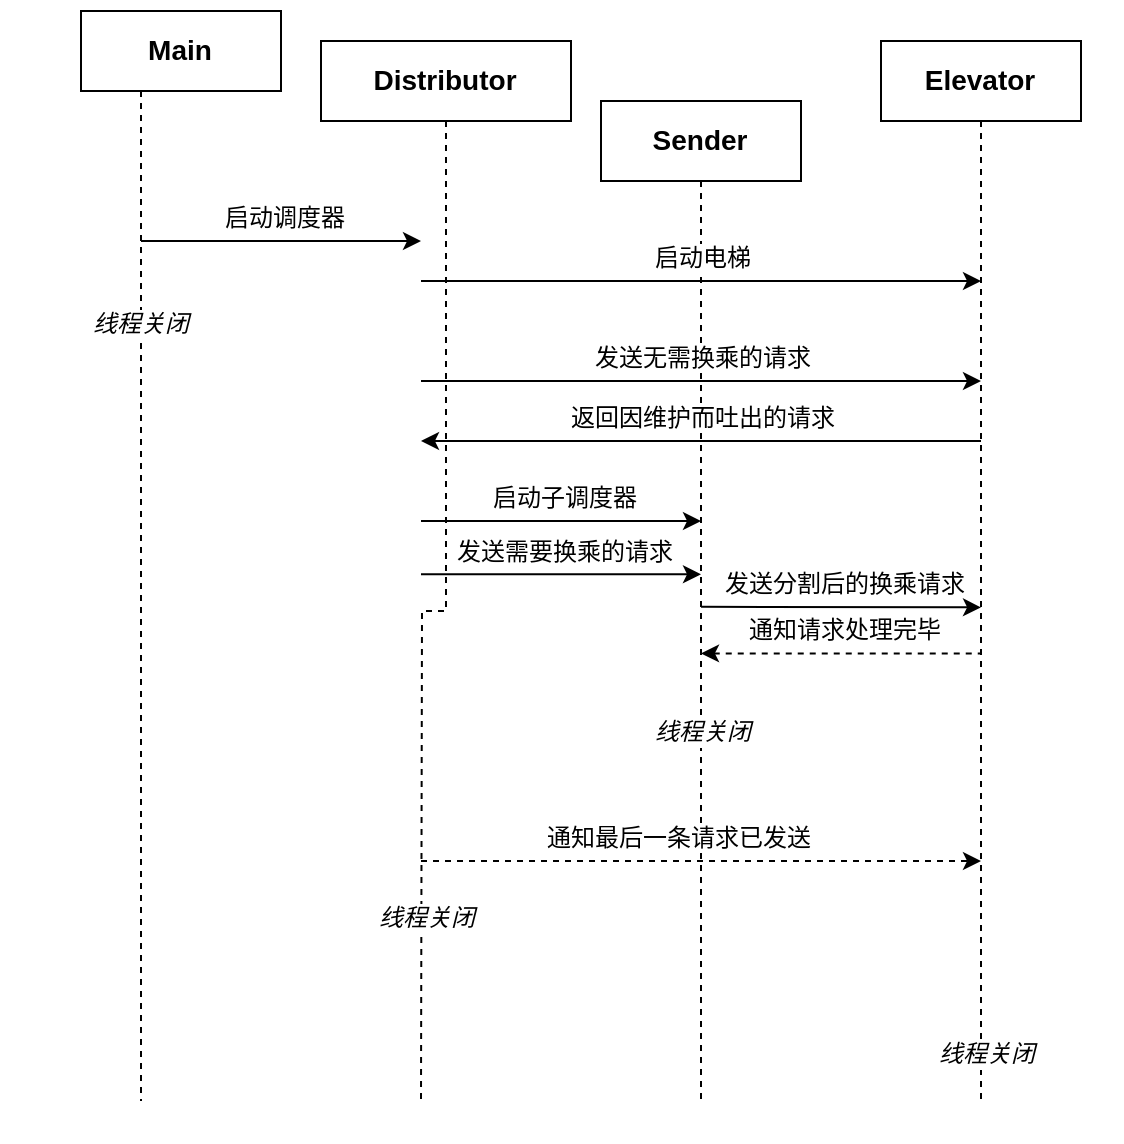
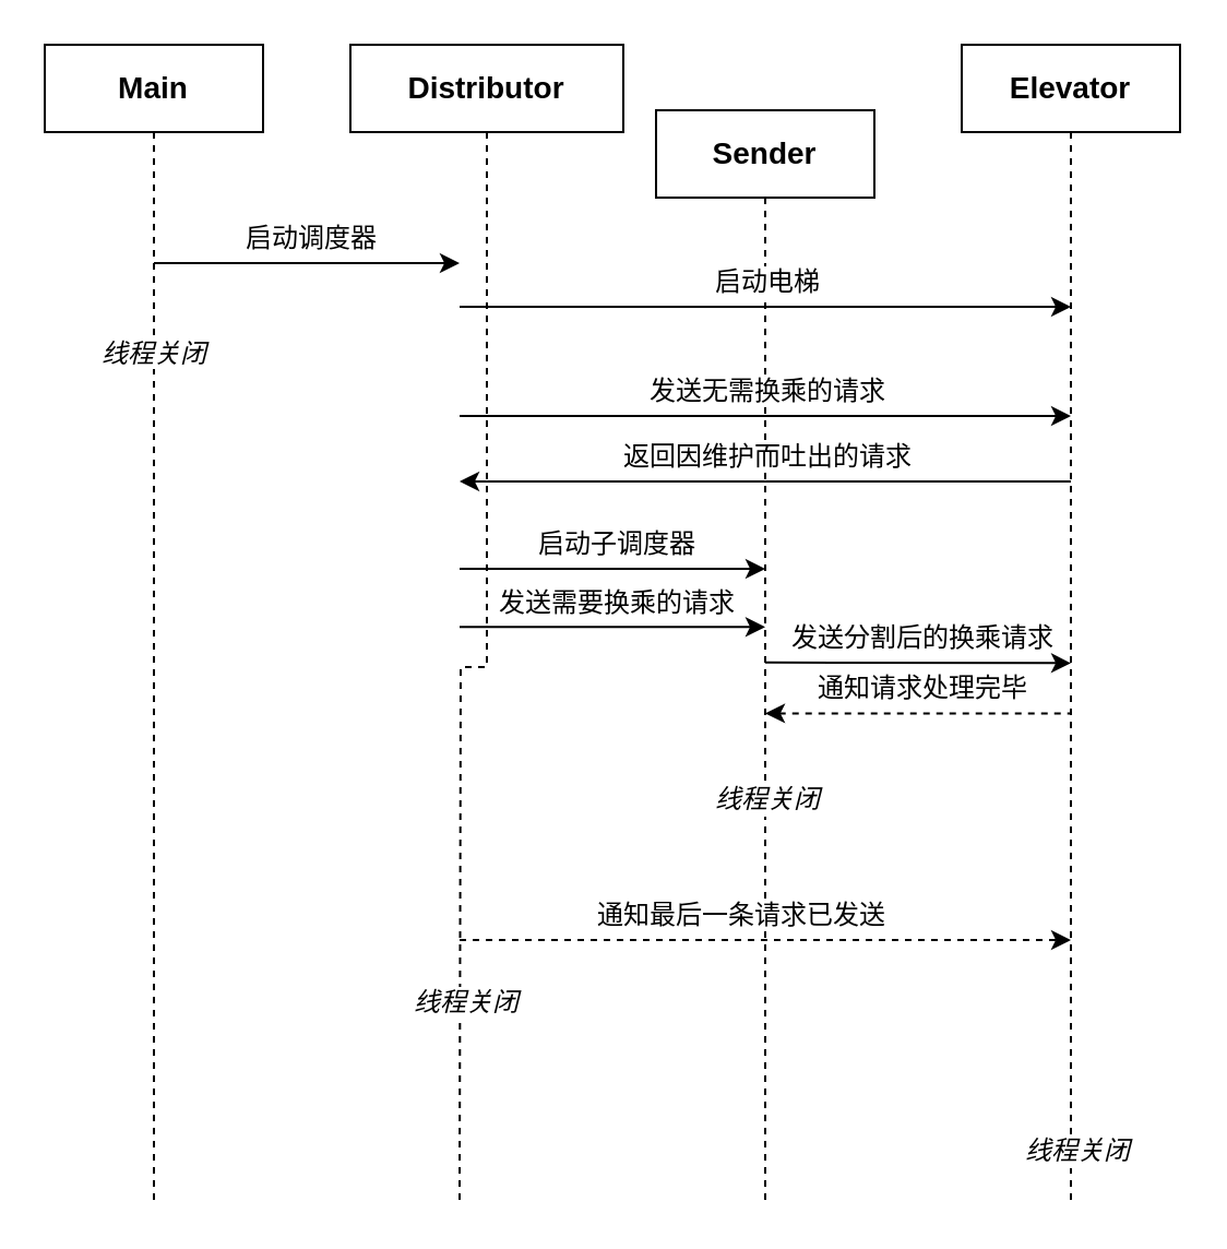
  <mxCell id="0" />
  <mxCell id="1" parent="0" />
  <mxCell id="2" style="edgeStyle=orthogonalEdgeStyle;rounded=0;orthogonalLoop=1;jettySize=auto;html=1;fontSize=21;dashed=1;endArrow=none;endFill=0;" edge="1" parent="1" source="3"><mxGeometry relative="1" as="geometry"><mxPoint x="70" y="550" as="targetPoint" /><Array as="points"><mxPoint x="70" y="180" /></Array></mxGeometry></mxCell>
- <mxCell id="3" value="Main" style="rounded=0;whiteSpace=wrap;html=1;fontStyle=1;fontSize=14;" vertex="1" parent="1"><mxGeometry x="40" y="5" width="100" height="40" as="geometry" /></mxCell>
+ <mxCell id="3" value="Main" style="rounded=0;whiteSpace=wrap;html=1;fontStyle=1;fontSize=14;" vertex="1" parent="1"><mxGeometry x="20" y="20" width="100" height="40" as="geometry" /></mxCell>
  <mxCell id="4" style="edgeStyle=orthogonalEdgeStyle;rounded=0;orthogonalLoop=1;jettySize=auto;html=1;fontSize=21;dashed=1;endArrow=none;endFill=0;" edge="1" parent="1" source="6"><mxGeometry relative="1" as="geometry"><mxPoint x="210" y="550" as="targetPoint" /></mxGeometry></mxCell>
  <mxCell id="5" value="线程关闭" style="edgeLabel;html=1;align=center;verticalAlign=middle;resizable=0;points=[];fontSize=12;fontStyle=2" vertex="1" connectable="0" parent="4"><mxGeometry x="0.635" y="2" relative="1" as="geometry"><mxPoint as="offset" /></mxGeometry></mxCell>
  <mxCell id="6" value="Distributor" style="rounded=0;whiteSpace=wrap;html=1;fontStyle=1;fontSize=14;" vertex="1" parent="1"><mxGeometry x="160" y="20" width="125" height="40" as="geometry" /></mxCell>
  <mxCell id="7" style="edgeStyle=orthogonalEdgeStyle;rounded=0;orthogonalLoop=1;jettySize=auto;html=1;fontSize=21;dashed=1;endArrow=none;endFill=0;" edge="1" parent="1" source="9"><mxGeometry relative="1" as="geometry"><mxPoint x="350" y="550" as="targetPoint" /></mxGeometry></mxCell>
  <mxCell id="8" value="线程关闭" style="edgeLabel;html=1;align=center;verticalAlign=middle;resizable=0;points=[];fontSize=12;fontStyle=2" vertex="1" connectable="0" parent="7"><mxGeometry x="0.611" relative="1" as="geometry"><mxPoint y="-95" as="offset" /></mxGeometry></mxCell>
  <mxCell id="9" value="Sender" style="rounded=0;whiteSpace=wrap;html=1;fontStyle=1;fontSize=14;" vertex="1" parent="1"><mxGeometry x="300" y="50" width="100" height="40" as="geometry" /></mxCell>
  <mxCell id="10" style="edgeStyle=orthogonalEdgeStyle;rounded=0;orthogonalLoop=1;jettySize=auto;html=1;fontSize=21;dashed=1;endArrow=none;endFill=0;" edge="1" parent="1" source="12"><mxGeometry relative="1" as="geometry"><mxPoint x="490" y="550" as="targetPoint" /></mxGeometry></mxCell>
  <mxCell id="11" value="线程关闭" style="edgeLabel;html=1;align=center;verticalAlign=middle;resizable=0;points=[];fontSize=12;fontStyle=2" vertex="1" connectable="0" parent="10"><mxGeometry x="0.906" y="2" relative="1" as="geometry"><mxPoint as="offset" /></mxGeometry></mxCell>
  <mxCell id="12" value="Elevator" style="rounded=0;whiteSpace=wrap;html=1;fontStyle=1;fontSize=14;" vertex="1" parent="1"><mxGeometry x="440" y="20" width="100" height="40" as="geometry" /></mxCell>
  <mxCell id="13" value="" style="endArrow=classic;html=1;rounded=0;fontSize=14;verticalAlign=middle;" edge="1" parent="1"><mxGeometry width="50" height="50" relative="1" as="geometry"><mxPoint x="70" y="120" as="sourcePoint" /><mxPoint x="210" y="120" as="targetPoint" /></mxGeometry></mxCell>
  <mxCell id="14" value="启动调度器" style="edgeLabel;html=1;align=center;verticalAlign=bottom;resizable=0;points=[];fontSize=12;" vertex="1" connectable="0" parent="13"><mxGeometry x="-0.178" y="3" relative="1" as="geometry"><mxPoint x="13" as="offset" /></mxGeometry></mxCell>
  <mxCell id="15" value="" style="endArrow=classic;html=1;rounded=0;fontSize=14;verticalAlign=middle;" edge="1" parent="1"><mxGeometry width="50" height="50" relative="1" as="geometry"><mxPoint x="210" y="140" as="sourcePoint" /><mxPoint x="490" y="140" as="targetPoint" /></mxGeometry></mxCell>
  <mxCell id="16" value="启动电梯" style="edgeLabel;html=1;align=center;verticalAlign=bottom;resizable=0;points=[];fontSize=12;" vertex="1" connectable="0" parent="15"><mxGeometry x="-0.178" y="3" relative="1" as="geometry"><mxPoint x="25" as="offset" /></mxGeometry></mxCell>
  <mxCell id="17" value="" style="endArrow=classic;html=1;rounded=0;fontSize=14;verticalAlign=middle;" edge="1" parent="1"><mxGeometry width="50" height="50" relative="1" as="geometry"><mxPoint x="210" y="190" as="sourcePoint" /><mxPoint x="490" y="190" as="targetPoint" /></mxGeometry></mxCell>
  <mxCell id="18" value="发送无需换乘的请求" style="edgeLabel;html=1;align=center;verticalAlign=bottom;resizable=0;points=[];fontSize=12;" vertex="1" connectable="0" parent="17"><mxGeometry x="-0.178" y="3" relative="1" as="geometry"><mxPoint x="25" as="offset" /></mxGeometry></mxCell>
  <mxCell id="19" value="" style="endArrow=none;html=1;rounded=0;fontSize=14;verticalAlign=middle;startArrow=classic;startFill=1;endFill=0;" edge="1" parent="1"><mxGeometry width="50" height="50" relative="1" as="geometry"><mxPoint x="210" y="220" as="sourcePoint" /><mxPoint x="490" y="220" as="targetPoint" /></mxGeometry></mxCell>
  <mxCell id="20" value="返回因维护而吐出的请求" style="edgeLabel;html=1;align=center;verticalAlign=bottom;resizable=0;points=[];fontSize=12;" vertex="1" connectable="0" parent="19"><mxGeometry x="-0.178" y="3" relative="1" as="geometry"><mxPoint x="25" as="offset" /></mxGeometry></mxCell>
  <mxCell id="21" value="" style="endArrow=classic;html=1;rounded=0;fontSize=14;verticalAlign=middle;" edge="1" parent="1"><mxGeometry width="50" height="50" relative="1" as="geometry"><mxPoint x="210" y="260" as="sourcePoint" /><mxPoint x="350" y="260" as="targetPoint" /></mxGeometry></mxCell>
  <mxCell id="22" value="启动子调度器" style="edgeLabel;html=1;align=center;verticalAlign=bottom;resizable=0;points=[];fontSize=12;" vertex="1" connectable="0" parent="21"><mxGeometry x="-0.178" y="3" relative="1" as="geometry"><mxPoint x="13" as="offset" /></mxGeometry></mxCell>
  <mxCell id="23" value="" style="endArrow=classic;html=1;rounded=0;fontSize=14;verticalAlign=middle;" edge="1" parent="1"><mxGeometry width="50" height="50" relative="1" as="geometry"><mxPoint x="350" y="302.87" as="sourcePoint" /><mxPoint x="490" y="303.19" as="targetPoint" /></mxGeometry></mxCell>
  <mxCell id="24" value="发送分割后的换乘请求" style="edgeLabel;html=1;align=center;verticalAlign=bottom;resizable=0;points=[];fontSize=12;" vertex="1" connectable="0" parent="23"><mxGeometry x="-0.178" y="3" relative="1" as="geometry"><mxPoint x="13" as="offset" /></mxGeometry></mxCell>
  <mxCell id="25" value="" style="endArrow=none;html=1;rounded=0;fontSize=14;verticalAlign=middle;startArrow=classic;startFill=1;endFill=0;dashed=1;" edge="1" parent="1"><mxGeometry width="50" height="50" relative="1" as="geometry"><mxPoint x="350" y="326.19" as="sourcePoint" /><mxPoint x="490" y="326.19" as="targetPoint" /></mxGeometry></mxCell>
  <mxCell id="26" value="通知请求处理完毕" style="edgeLabel;html=1;align=center;verticalAlign=bottom;resizable=0;points=[];fontSize=12;" vertex="1" connectable="0" parent="25"><mxGeometry x="-0.178" y="3" relative="1" as="geometry"><mxPoint x="13" as="offset" /></mxGeometry></mxCell>
  <mxCell id="27" value="" style="endArrow=classic;html=1;rounded=0;fontSize=14;verticalAlign=middle;dashed=1;" edge="1" parent="1"><mxGeometry width="50" height="50" relative="1" as="geometry"><mxPoint x="210" y="430" as="sourcePoint" /><mxPoint x="490" y="430" as="targetPoint" /></mxGeometry></mxCell>
  <mxCell id="28" value="通知最后一条请求已发送" style="edgeLabel;html=1;align=center;verticalAlign=bottom;resizable=0;points=[];fontSize=12;" vertex="1" connectable="0" parent="27"><mxGeometry x="-0.178" y="3" relative="1" as="geometry"><mxPoint x="13" as="offset" /></mxGeometry></mxCell>
  <mxCell id="29" value="" style="endArrow=classic;html=1;rounded=0;fontSize=14;verticalAlign=middle;" edge="1" parent="1"><mxGeometry width="50" height="50" relative="1" as="geometry"><mxPoint x="210" y="286.62" as="sourcePoint" /><mxPoint x="350" y="286.62" as="targetPoint" /></mxGeometry></mxCell>
  <mxCell id="30" value="发送需要换乘的请求" style="edgeLabel;html=1;align=center;verticalAlign=bottom;resizable=0;points=[];fontSize=12;" vertex="1" connectable="0" parent="29"><mxGeometry x="-0.178" y="3" relative="1" as="geometry"><mxPoint x="13" as="offset" /></mxGeometry></mxCell>
  <mxCell id="31" value="线程关闭" style="edgeLabel;html=1;align=center;verticalAlign=bottom;resizable=0;points=[];fontSize=12;fontStyle=2" vertex="1" connectable="0" parent="1"><mxGeometry x="69.999" y="170" as="geometry" /></mxCell>
